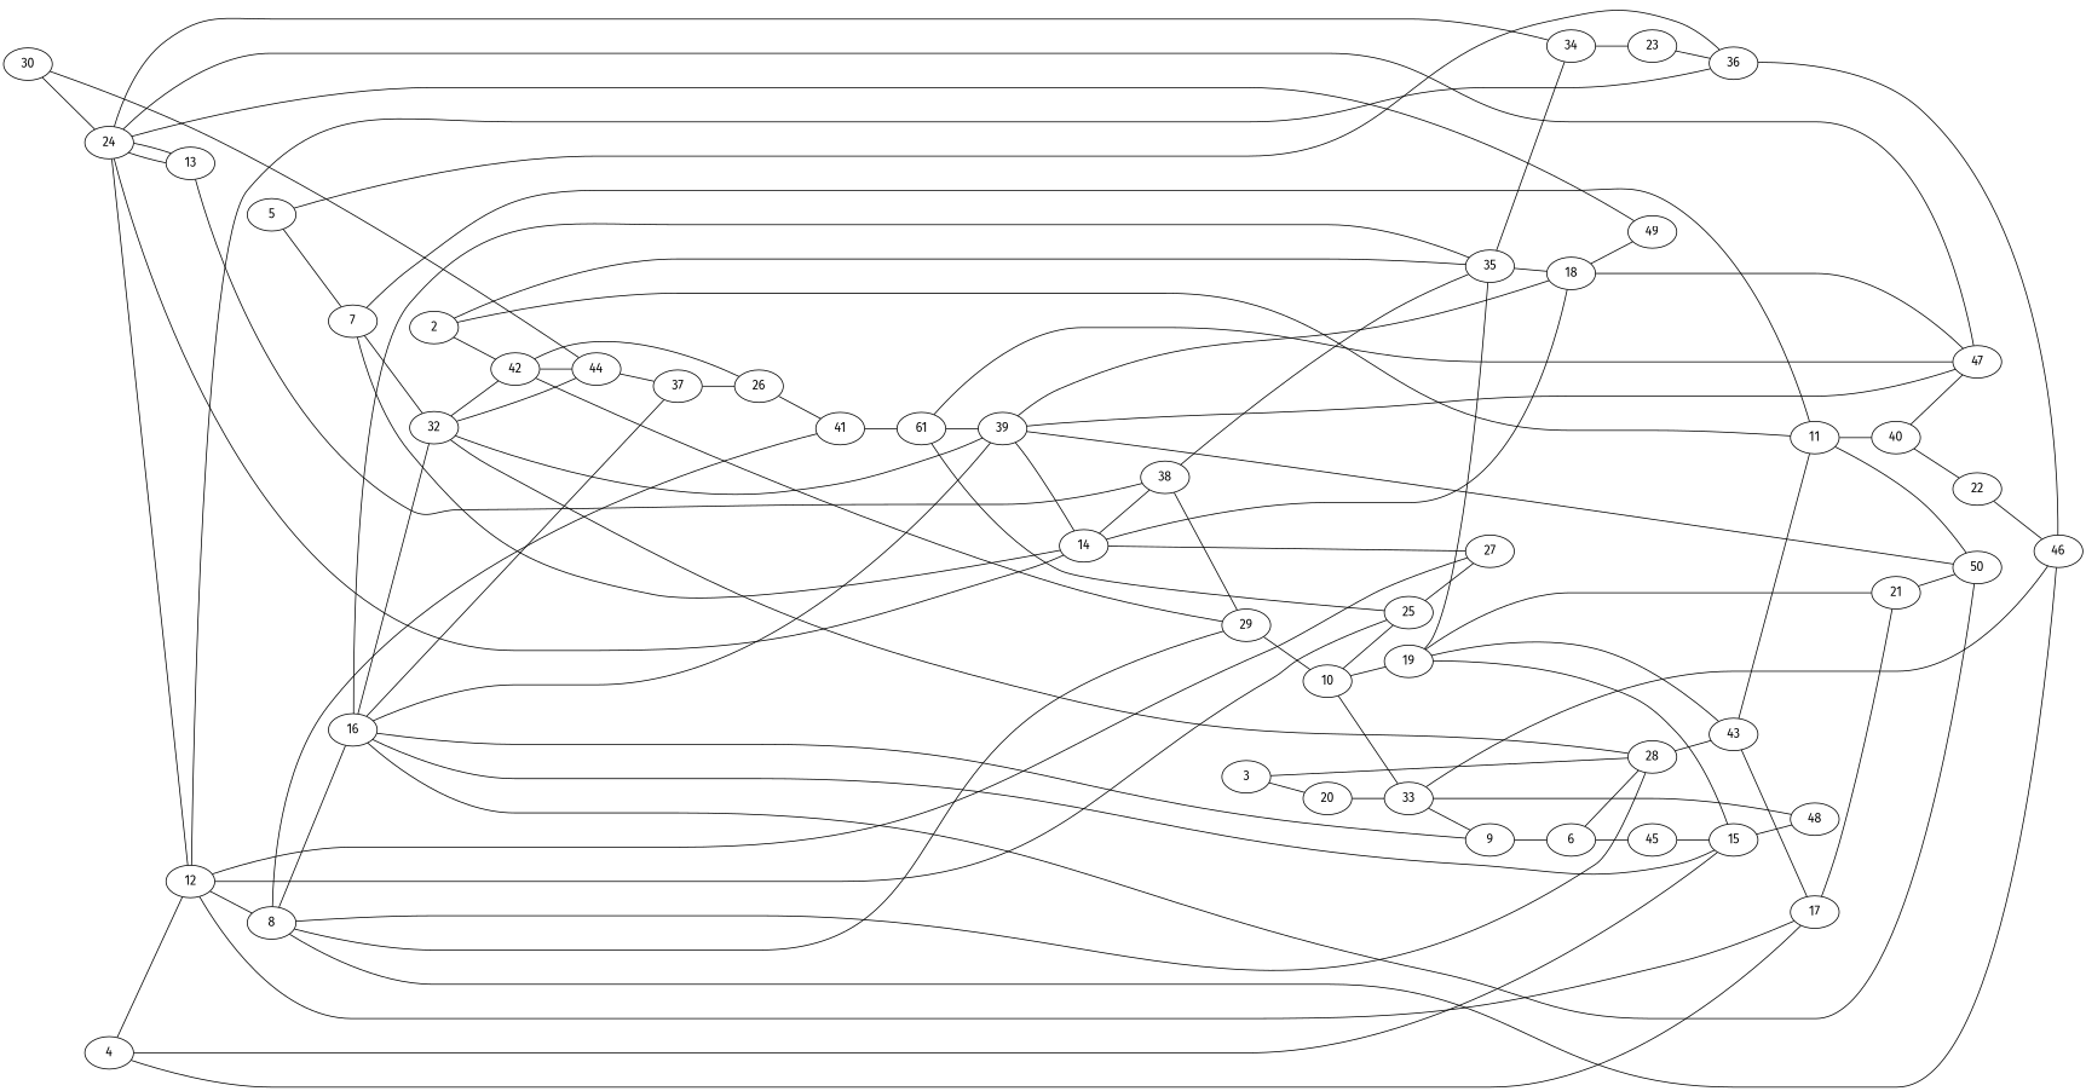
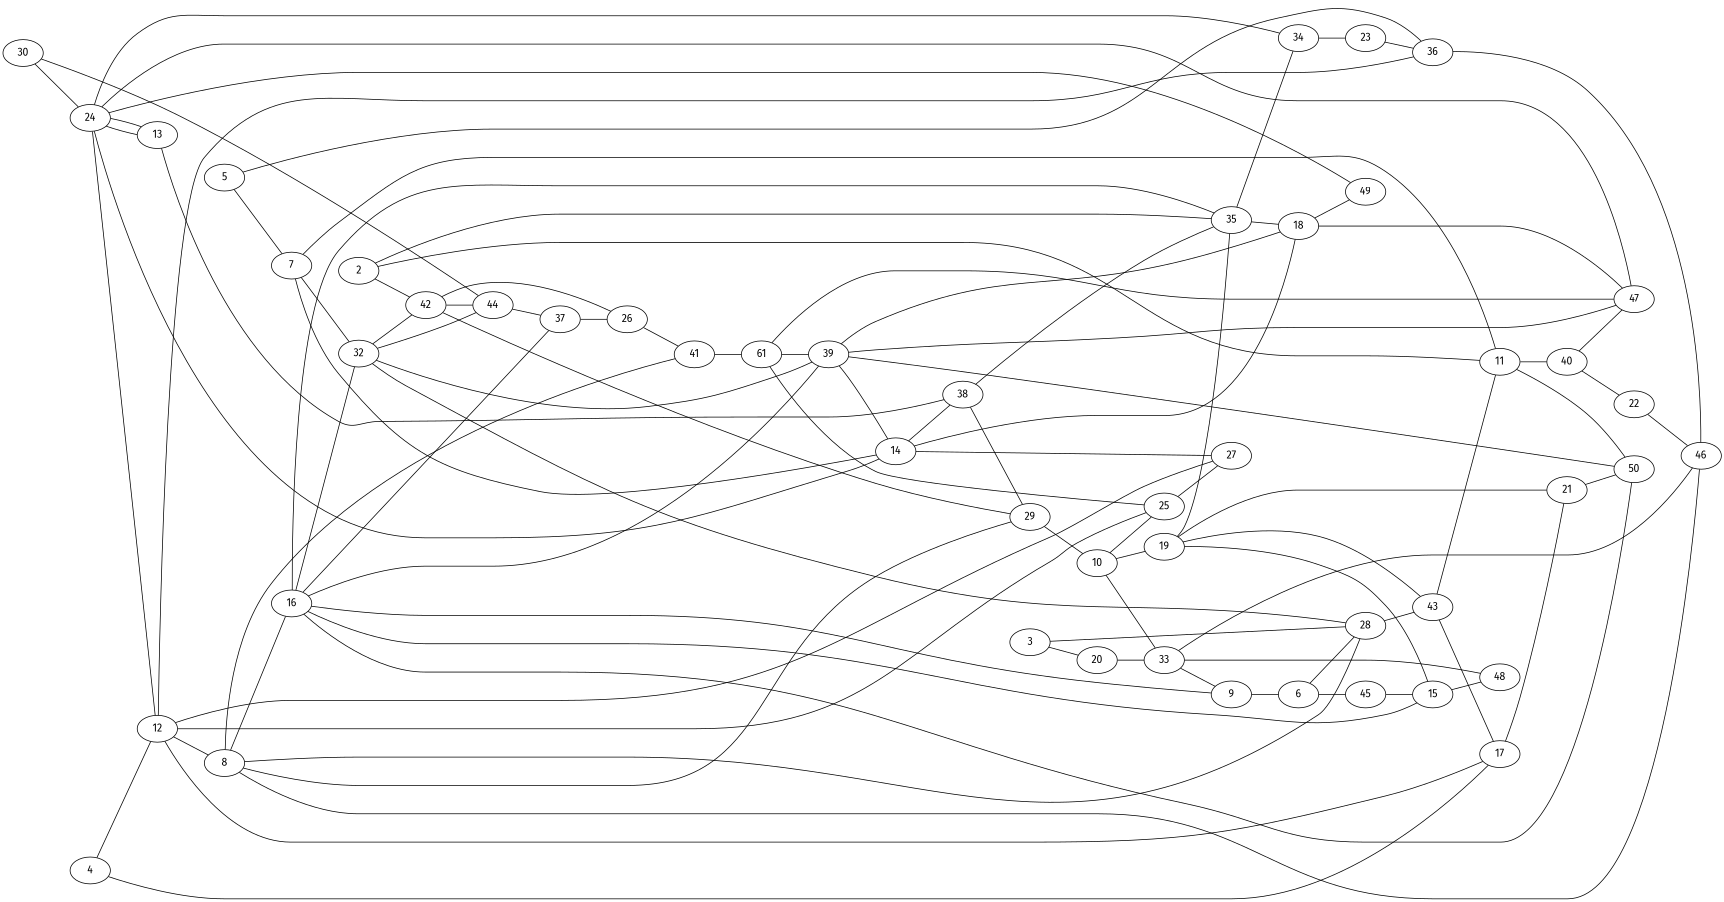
  graph {
    fontname="Fira Sans"
    rankdir=LR
    splines=true
    node [fontname="Fira Sans"]
    edge [f=1 fontname="Fira Sans"]
    30 [height=0.50 width=0.75]
    24 [height=0.50 width=0.75]
    44 [height=0.50 width=0.75]
    40 [height=0.50 width=0.75]
    47 [height=0.50 width=0.75]
    22 [height=0.50 width=0.75]
    12 [height=0.50 width=0.75]
    13 [height=0.50 width=0.75]
    49 [height=0.50 width=0.75]
    32 [height=0.50 width=0.75]
    37 [height=0.50 width=0.75]
    46 [height=0.50 width=0.75]
    8 [height=0.50 width=0.75]
    16 [height=0.50 width=0.75]
    39 [height=0.50 width=0.75]
    50 [height=0.50 width=0.75]
    14 [height=0.50 width=0.75]
    18 [height=0.50 width=0.75]
    42 [height=0.50 width=0.75]
    28 [height=0.50 width=0.75]
    10 [height=0.50 width=0.75]
    25 [height=0.50 width=0.75]
    19 [height=0.50 width=0.75]
    33 [height=0.50 width=0.75]
    27 [height=0.50 width=0.75]
    35 [height=0.50 width=0.75]
    15 [height=0.50 width=0.75]
    43 [height=0.50 width=0.75]
    9 [height=0.50 width=0.75]
    48 [height=0.50 width=0.75]
    36 [height=0.50 width=0.75]
    17 [height=0.50 width=0.75]
    34 [height=0.50 width=0.75]
    11 [height=0.50 width=0.75]
    6 [height=0.50 width=0.75]
    21 [height=0.50 width=0.75]
    38 [height=0.50 width=0.75]
    29 [height=0.50 width=0.75]
    26 [height=0.50 width=0.75]
    23 [height=0.50 width=0.75]
    2 [height=0.50 width=0.75]
    41 [height=0.50 width=0.75]
    n43 [height=0.50 label=61 width=0.75]
    3 [height=0.50 width=0.75]
    20 [height=0.50 width=0.75]
    45 [height=0.50 width=0.75]
    4 [height=0.50 width=0.75]
    5 [height=0.50 width=0.75]
    7 [height=0.50 width=0.75]
    30 -- 24
    30 -- 44 [f=15]
    24 -- 47 [f=12]
    24 -- 12 [f=19]
    24 -- 13
    24 -- 49
    44 -- 32 [f=15]
    44 -- 37 [f=2]
    40 -- 47
    40 -- 22
    22 -- 46
    12 -- 8
    12 -- 36 [f=5]
    12 -- 17 [f=16]
    13 -- 24 [f=19]
    13 -- 38
    32 -- 39 [f=13]
    32 -- 42 [f=15]
    32 -- 28
    37 -- 16 [f=14]
    37 -- 26 [f=2]
    8 -- 46
    8 -- 16 [f=18]
    16 -- 32 [f=14]
    16 -- 39 [f=8]
    16 -- 50 [f=2]
    39 -- 47 [f=10]
    39 -- 50 [f=2]
    39 -- 14 [f=2]
    39 -- 18 [f=17]
    14 -- 24 [f=15]
    14 -- 18 [f=2]
    14 -- 38 [f=18]
    18 -- 47 [f=20]
    18 -- 49 [f=2]
    42 -- 44 [f=2]
    42 -- 29 [f=12]
    28 -- 8 [f=18]
    28 -- 43
    10 -- 25
    10 -- 19 [f=5]
    10 -- 33
    25 -- 12
    25 -- 27
    19 -- 35 [f=4]
    19 -- 15 [f=9]
    19 -- 43 [f=4]
    33 -- 46 [f=3]
    33 -- 9 [f=2]
    33 -- 48 [f=17]
    27 -- 12
    27 -- 14 [f=8]
    35 -- 16 [f=6]
    35 -- 18 [f=16]
    35 -- 34 [f=4]
    15 -- 16 [f=2]
    15 -- 48 [f=2]
    43 -- 17 [f=19]
    43 -- 11
    9 -- 16
    9 -- 6 [f=2]
    36 -- 46 [f=4]
    17 -- 21 [f=4]
    34 -- 24 [f=11]
    34 -- 23 [f=4]
    11 -- 40
    11 -- 50
    6 -- 28 [f=10]
    6 -- 45 [f=2]
    21 -- 50 [f=4]
    21 -- 19 [f=4]
    38 -- 35 [f=15]
    38 -- 29
    29 -- 8 [f=17]
    29 -- 10
    26 -- 42 [f=15]
    26 -- 41 [f=2]
    23 -- 36 [f=4]
    2 -- 42 [f=2]
    2 -- 35 [f=3]
    2 -- 11 [f=19]
    41 -- 8 [f=16]
    41 -- n43 [f=2]
    n43 -- 47 [f=17]
    n43 -- 39 [f=2]
    n43 -- 25 [f=14]
    3 -- 28 [f=19]
    3 -- 20 [f=2]
    20 -- 33 [f=2]
    45 -- 15 [f=2]
    4 -- 12 [f=16]
-   4 -- 15 [f=6]
    4 -- 17 [f=4]
    5 -- 36 [f=6]
    5 -- 7
    7 -- 32
    7 -- 14 [f=17]
    7 -- 11 [f=2]
  }
